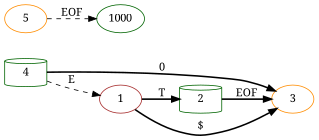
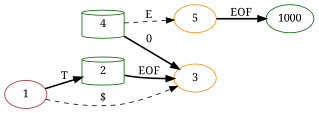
  digraph {
    fontname="Noto Serif"
    rankdir=LR
    node [color=darkgreen fontname="Noto Serif" shape=ellipse]
    edge [fontname="Noto Serif" style=bold]
    2 [shape=cylinder]
    3 [color=darkorange]
    4 [shape=cylinder]
    5 [color=darkorange]
    1000
    1 [color=brown]
    2 -> 3 [label=EOF]
    4 -> 3 [label=0]
-   4 -> 1 [label=E style=dashed]
-   5 -> 1000 [label=EOF style=dashed]
+   4 -> 5 [label=E style=dashed]
+   5 -> 1000 [label=EOF]
    1 -> 2 [label=T]
-   1 -> 3 [label="$"]
+   1 -> 3 [label="$" style=dashed]
  }
